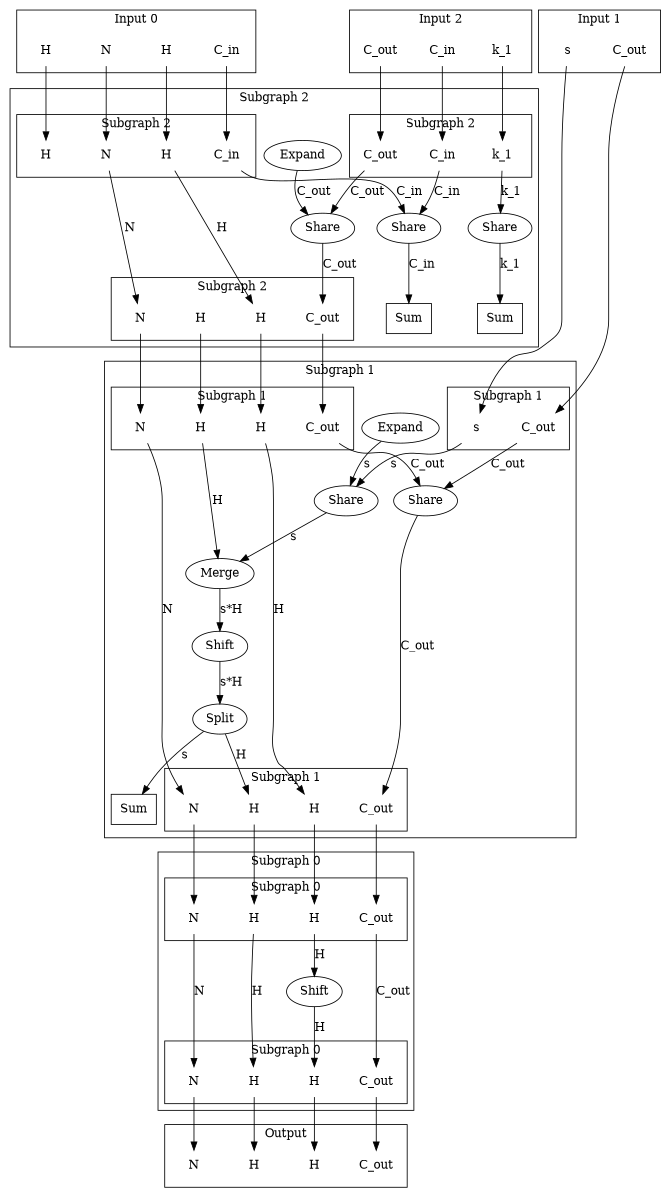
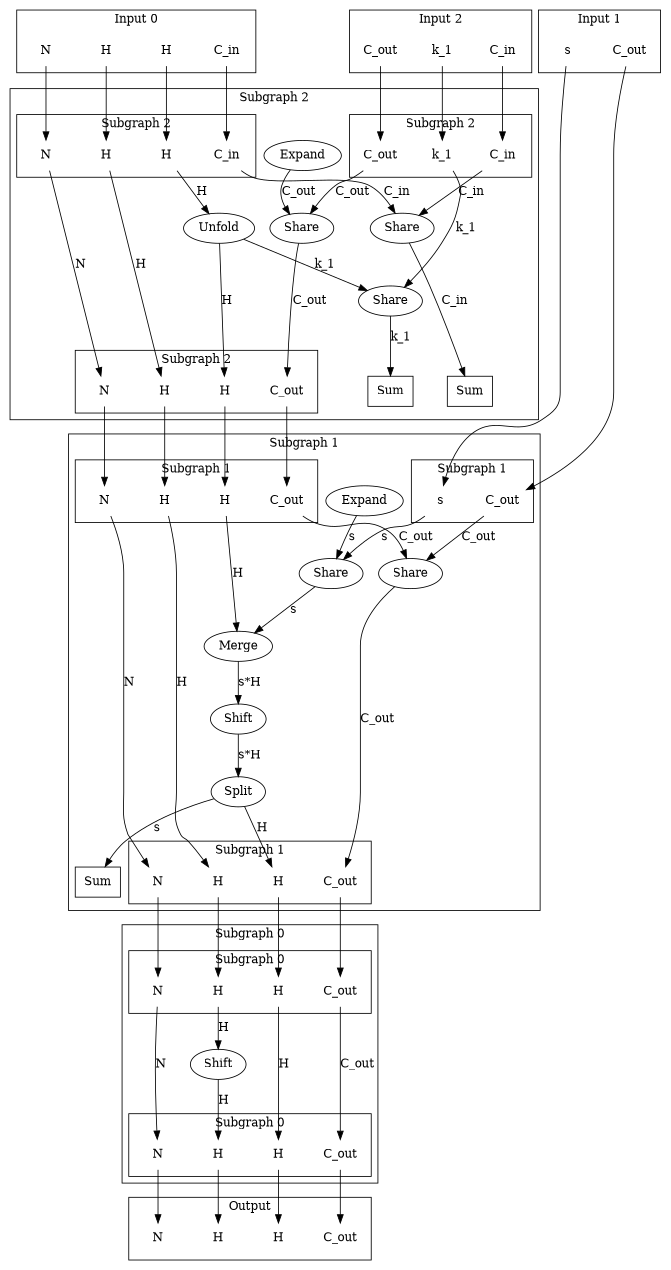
  digraph {
    newrank=true
    node [shape=none]
    n1 [label=N]
    n2 [label=C_in]
    n3 [label=H]
    n4 [label=H]
    n5 [label=C_in]
    n6 [label=k_1]
    n7 [label=C_out]
    n8 [label=C_out]
    n9 [label=s]
    n10 [label=N]
    n11 [label=C_out]
    n12 [label=H]
    n13 [label=H]
    n14 [label=N]
    n15 [label=H]
    n16 [label=H]
    n17 [label=C_out]
    n18 [label=Shift shape=""]
    n19 [label=Sum shape=box]
    n20 [label=N]
    n21 [label=H]
    n22 [label=H]
    n23 [label=C_out]
    n24 [label=N]
    n25 [label=H]
    n26 [label=H]
    n27 [label=C_out]
    n28 [label=C_out]
    n29 [label=s]
    n30 [label=Merge shape=""]
    n31 [label=Share shape=""]
    n32 [label=Share shape=""]
    n33 [label=Shift shape=""]
    n34 [label=Split shape=""]
    n35 [label=Expand shape=""]
    n36 [label=Sum shape=box]
    n37 [label=Sum shape=box]
    n38 [label=N]
    n39 [label=H]
    n40 [label=H]
    n41 [label=C_out]
    n42 [label=N]
    n43 [label=C_in]
    n44 [label=H]
    n45 [label=H]
    n46 [label=C_in]
    n47 [label=k_1]
    n48 [label=C_out]
    n49 [label=Share shape=""]
+   n50 [label=Unfold shape=""]
    n51 [label=Share shape=""]
    n52 [label=Share shape=""]
    n53 [label=Expand shape=""]
    n54 [label=N]
    n55 [label=C_out]
    n56 [label=H]
    n57 [label=H]
    subgraph sub_1 {
      rank=same
      n1
      n2
      n3
      n4
      n5
      n6
      n7
      n8
      n9
    }
    subgraph cluster_2 {
      label="Subgraph 0"
      n18
      subgraph sub_3 {
        label="Subgraph 0"
        rank=same
        n10
        n11
        n12
        n13
      }
      subgraph sub_4 {
        label="Subgraph 0"
        rank=same
        n14
        n15
        n16
        n17
      }
      subgraph cluster_5 {
        n10
        n11
        n12
        n13
      }
      subgraph cluster_6 {
        n14
        n15
        n16
        n17
      }
    }
    subgraph cluster_7 {
      label="Subgraph 1"
      n30
      n31
      n32
      n33
      n34
      n35
      subgraph sub_8 {
        label="Subgraph 1"
        rank=same
        n19
        n20
        n21
        n22
        n23
      }
      subgraph sub_9 {
        label="Subgraph 1"
        rank=same
        n24
        n25
        n26
        n27
        n28
        n29
      }
      subgraph cluster_10 {
        n20
        n21
        n22
        n23
      }
      subgraph cluster_11 {
        n24
        n25
        n26
        n27
      }
      subgraph cluster_12 {
        n28
        n29
      }
    }
    subgraph cluster_13 {
      label="Subgraph 2"
      n49
+     n50
      n51
      n52
      n53
      subgraph sub_14 {
        label="Subgraph 2"
        rank=same
        n36
        n37
        n38
        n39
        n40
        n41
      }
      subgraph sub_15 {
        label="Subgraph 2"
        rank=same
        n42
        n43
        n44
        n45
        n46
        n47
        n48
      }
      subgraph cluster_16 {
        n38
        n39
        n40
        n41
      }
      subgraph cluster_17 {
        n42
        n43
        n44
        n45
      }
      subgraph cluster_18 {
        n46
        n47
        n48
      }
    }
    subgraph cluster_19 {
      label="Input 0"
      n1
      n2
      n3
      n4
    }
    subgraph cluster_20 {
      label="Input 2"
      n5
      n6
      n7
    }
    subgraph cluster_21 {
      label="Input 1"
      n8
      n9
    }
    subgraph cluster_22 {
      label=Output
      n54
      n55
      n56
      n57
    }
    n1 -> n42
    n2 -> n43
    n3 -> n44
    n4 -> n45
    n5 -> n46
    n6 -> n47
    n7 -> n48
    n8 -> n28
    n9 -> n29
    n10 -> n54
    n11 -> n55
    n12 -> n56
    n13 -> n57
    n14 -> n10 [label=N]
    n15 -> n18 [label=H]
    n16 -> n12 [label=H]
    n17 -> n11 [label=C_out]
    n18 -> n13 [label=H]
    n20 -> n14
    n21 -> n15
    n22 -> n16
    n23 -> n17
    n24 -> n20 [label=N]
    n25 -> n21 [label=H]
    n26 -> n30 [label=H]
    n27 -> n31 [label=C_out]
    n28 -> n31 [label=C_out]
    n29 -> n32 [label=s]
    n30 -> n33 [label="s*H"]
    n31 -> n23 [label=C_out]
    n32 -> n30 [label=s]
    n33 -> n34 [label="s*H"]
    n34 -> n19 [label=s]
    n34 -> n22 [label=H]
    n35 -> n32 [label=s]
    n38 -> n24
    n39 -> n25
    n40 -> n26
    n41 -> n27
    n42 -> n38 [label=N]
    n43 -> n49 [label=C_in]
    n44 -> n39 [label=H]
+   n45 -> n50 [label=H]
    n46 -> n49 [label=C_in]
    n47 -> n51 [label=k_1]
    n48 -> n52 [label=C_out]
    n49 -> n36 [label=C_in]
+   n50 -> n40 [label=H]
+   n50 -> n51 [label=k_1]
    n51 -> n37 [label=k_1]
    n52 -> n41 [label=C_out]
    n53 -> n52 [label=C_out]
  }
